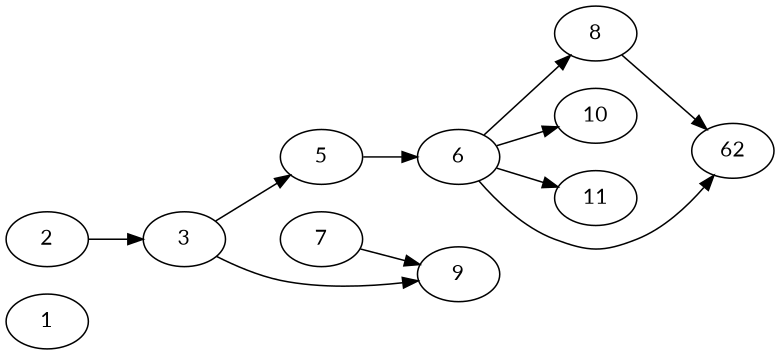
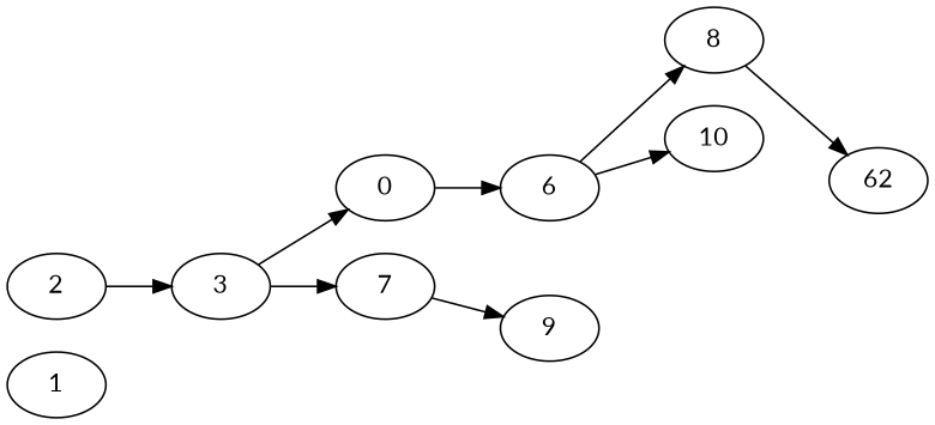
  digraph {
    fontname=Lato
    rankdir=LR
    node [fontname=Lato]
    edge [fontname=Lato]
    1 [alpha=46.55]
    2 [alpha=38.68]
    3 [alpha=35.90]
-   5 [alpha=42.04]
+   5 [alpha=42.04 label=0]
    7 [alpha=22.00]
    6 [alpha=23.11]
    8 [alpha=43.39]
    10 [alpha=42.22]
-   11 [alpha=44.05]
    n10 [alpha=38.45 label=62]
    9 [alpha=33.69]
    2 -> 3
    3 -> 5
-   3 -> 9
+   3 -> 7
    5 -> 6
    7 -> 9
    6 -> 8
    6 -> 10
-   6 -> 11
-   6 -> n10
    8 -> n10
  }
